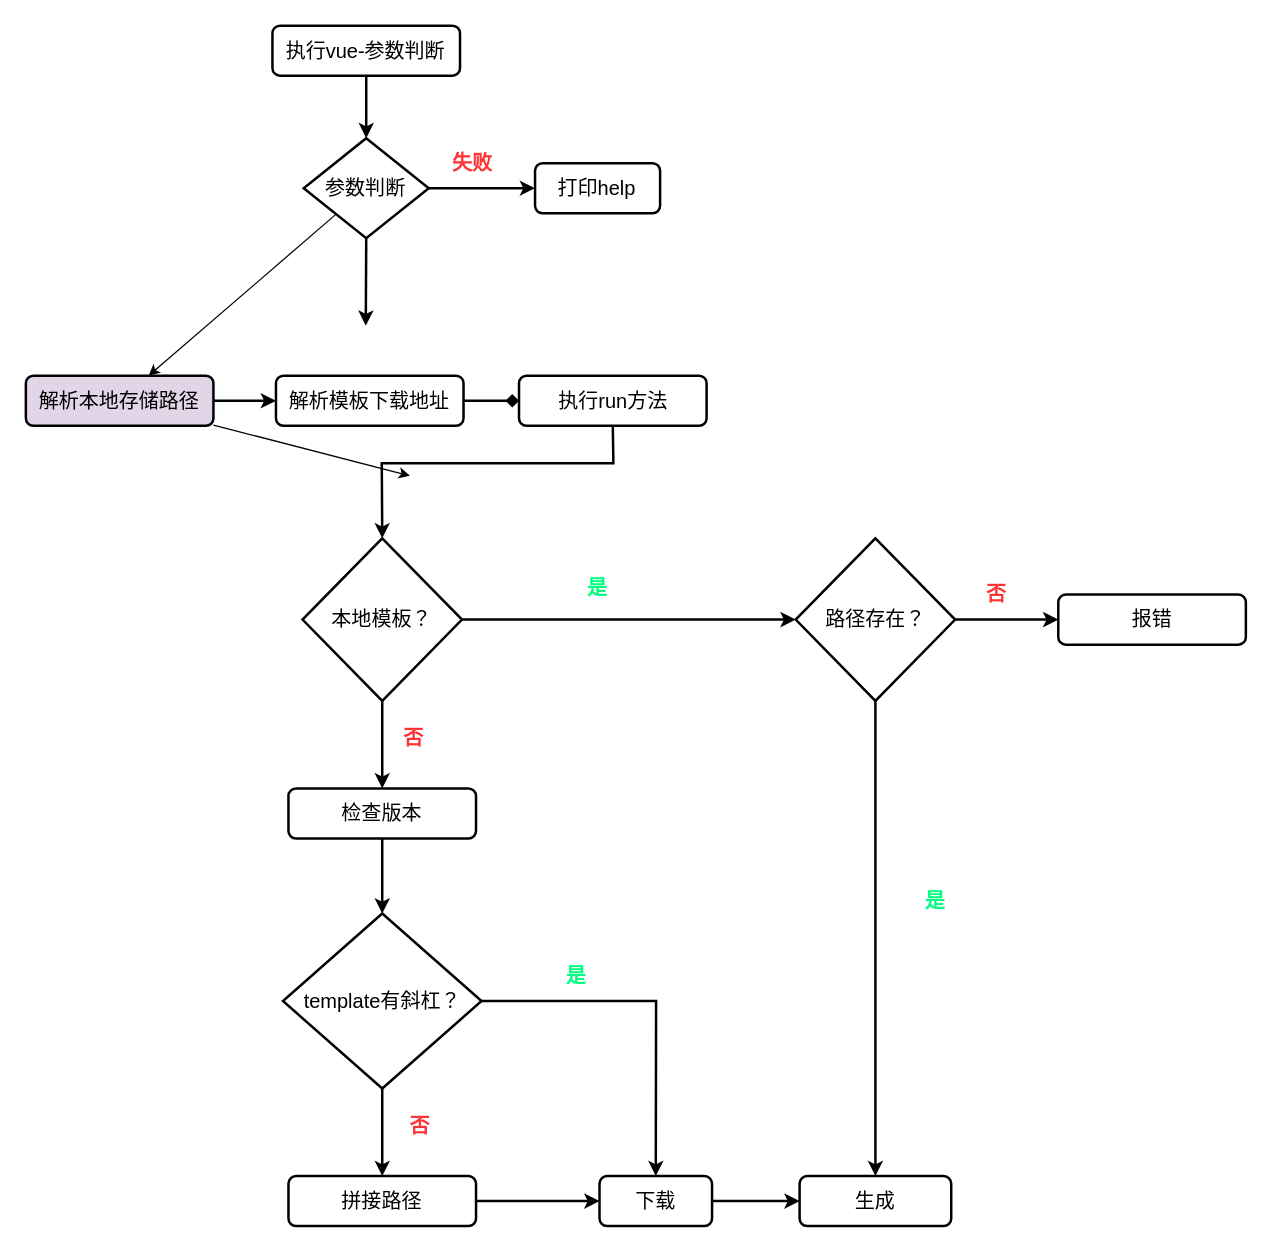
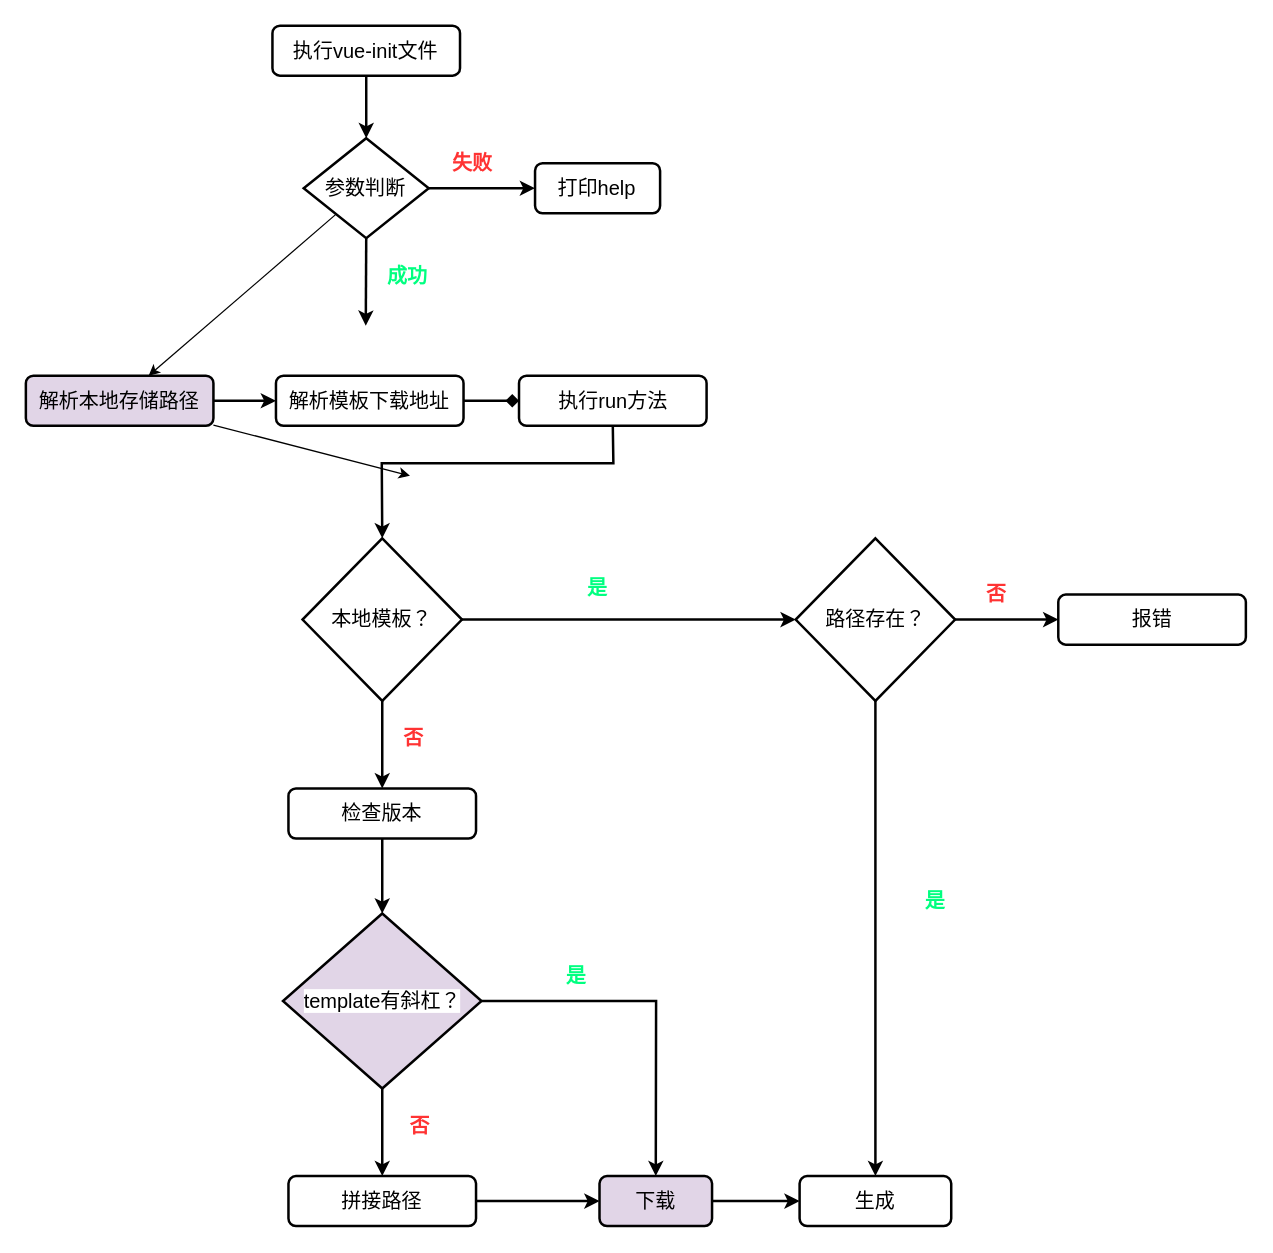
  <mxCell id="0" />
  <mxCell id="1" parent="0" />
- <mxCell id="2" value="执行vue-参数判断" style="rounded=1;whiteSpace=wrap;html=1;fontSize=16;fontColor=#000000;labelBackgroundColor=#FFFFFF;fillColor=#FFFFFF;strokeColor=#000000;strokeWidth=2;" vertex="1" parent="1"><mxGeometry x="217.37" y="20" width="150" height="40" as="geometry" /></mxCell>
+ <mxCell id="2" value="执行vue-init文件" style="rounded=1;whiteSpace=wrap;html=1;fontSize=16;fontColor=#000000;labelBackgroundColor=#FFFFFF;fillColor=#FFFFFF;strokeColor=#000000;strokeWidth=2;" vertex="1" parent="1"><mxGeometry x="217.37" y="20" width="150" height="40" as="geometry" /></mxCell>
  <mxCell id="3" value="" style="edgeStyle=none;html=1;" edge="1" parent="1" source="4" target="7"><mxGeometry relative="1" as="geometry" /></mxCell>
  <mxCell id="4" value="参数判断" style="rhombus;whiteSpace=wrap;html=1;rounded=0;fontSize=16;strokeWidth=2;strokeColor=#000000;fillColor=#FFFFFF;fontColor=#000000;" vertex="1" parent="1"><mxGeometry x="242.37" y="110" width="100" height="80" as="geometry" /></mxCell>
  <mxCell id="5" value="打印help" style="rounded=1;whiteSpace=wrap;html=1;fontColor=#000000;strokeColor=#000000;strokeWidth=2;fillColor=#FFFFFF;fontSize=16;" vertex="1" parent="1"><mxGeometry x="427.37" y="130" width="100" height="40" as="geometry" /></mxCell>
  <mxCell id="6" value="" style="edgeStyle=none;html=1;" edge="1" parent="1" source="7"><mxGeometry relative="1" as="geometry"><mxPoint x="327.35" y="380" as="targetPoint" /></mxGeometry></mxCell>
  <mxCell id="7" value="解析本地存储路径" style="whiteSpace=wrap;html=1;rounded=1;fontSize=16;fontColor=#000000;strokeColor=#000000;strokeWidth=2;fillColor=#e1d5e7;" vertex="1" parent="1"><mxGeometry x="20.18" y="300" width="150" height="40" as="geometry" /></mxCell>
  <mxCell id="8" value="" style="endArrow=classic;html=1;exitX=0.5;exitY=1;exitDx=0;exitDy=0;strokeColor=#000000;strokeWidth=2;" edge="1" parent="1" source="4"><mxGeometry width="50" height="50" relative="1" as="geometry"><mxPoint x="177.37" y="290" as="sourcePoint" /><mxPoint x="292" y="260" as="targetPoint" /></mxGeometry></mxCell>
+ <mxCell id="9" value="成功" style="text;html=1;fontSize=16;fontStyle=1;verticalAlign=middle;align=center;fontColor=#00FF80;" vertex="1" parent="1"><mxGeometry x="274.55" y="200" width="100" height="40" as="geometry" /></mxCell>
  <mxCell id="10" value="" style="endArrow=classic;html=1;fontSize=16;fontColor=#000000;strokeColor=#000000;entryX=0.5;entryY=0;entryDx=0;entryDy=0;exitX=0.5;exitY=1;exitDx=0;exitDy=0;rounded=0;strokeWidth=2;" edge="1" parent="1" source="2" target="4"><mxGeometry width="50" height="50" relative="1" as="geometry"><mxPoint x="177.37" y="190" as="sourcePoint" /><mxPoint x="227.37" y="140" as="targetPoint" /></mxGeometry></mxCell>
  <mxCell id="11" value="" style="endArrow=classic;html=1;fontSize=16;fontColor=#000000;strokeColor=#000000;entryX=0;entryY=0.5;entryDx=0;entryDy=0;exitX=1;exitY=0.5;exitDx=0;exitDy=0;strokeWidth=2;" edge="1" parent="1" source="4" target="5"><mxGeometry width="50" height="50" relative="1" as="geometry"><mxPoint x="407.37" y="260" as="sourcePoint" /><mxPoint x="457.37" y="210" as="targetPoint" /></mxGeometry></mxCell>
  <mxCell id="12" value="失败" style="text;strokeColor=none;fillColor=none;html=1;fontSize=16;fontStyle=1;verticalAlign=middle;align=center;fontColor=#FF3333;" vertex="1" parent="1"><mxGeometry x="327.37" y="110" width="100" height="40" as="geometry" /></mxCell>
  <mxCell id="13" value="" style="endArrow=classic;html=1;fontSize=16;fontColor=#00FF80;strokeColor=#000000;exitX=1;exitY=0.5;exitDx=0;exitDy=0;rounded=0;strokeWidth=2;entryX=0;entryY=0.5;entryDx=0;entryDy=0;" edge="1" parent="1" source="7" target="14"><mxGeometry width="50" height="50" relative="1" as="geometry"><mxPoint x="94.55" y="550" as="sourcePoint" /><mxPoint x="210.18" y="320" as="targetPoint" /></mxGeometry></mxCell>
  <mxCell id="14" value="解析模板下载地址" style="whiteSpace=wrap;html=1;rounded=1;fontSize=16;fontColor=#000000;strokeColor=#000000;strokeWidth=2;fillColor=#FFFFFF;" vertex="1" parent="1"><mxGeometry x="220.18" y="300" width="150" height="40" as="geometry" /></mxCell>
  <mxCell id="15" value="执行run方法" style="whiteSpace=wrap;html=1;rounded=1;fontSize=16;fontColor=#000000;strokeColor=#000000;strokeWidth=2;fillColor=#FFFFFF;" vertex="1" parent="1"><mxGeometry x="414.55" y="300" width="150" height="40" as="geometry" /></mxCell>
  <mxCell id="16" value="" style="endArrow=diamond;html=1;rounded=0;fontSize=16;fontColor=#000000;strokeColor=#000000;strokeWidth=2;entryX=0;entryY=0.5;entryDx=0;entryDy=0;exitX=1;exitY=0.5;exitDx=0;exitDy=0;" edge="1" parent="1" source="14" target="15"><mxGeometry width="50" height="50" relative="1" as="geometry"><mxPoint x="114.55" y="640" as="sourcePoint" /><mxPoint x="164.55" y="590" as="targetPoint" /></mxGeometry></mxCell>
  <mxCell id="17" value="本地模板？" style="rhombus;whiteSpace=wrap;html=1;rounded=0;labelBackgroundColor=#FFFFFF;fontSize=16;fontColor=#000000;strokeColor=#000000;strokeWidth=2;fillColor=#FFFFFF;" vertex="1" parent="1"><mxGeometry x="241.43" y="430" width="127.5" height="130" as="geometry" /></mxCell>
  <mxCell id="18" value="" style="endArrow=classic;html=1;rounded=0;fontSize=16;fontColor=#000000;strokeColor=#000000;strokeWidth=2;entryX=0.5;entryY=0;entryDx=0;entryDy=0;exitX=0.5;exitY=1;exitDx=0;exitDy=0;" edge="1" parent="1" source="15" target="17"><mxGeometry width="50" height="50" relative="1" as="geometry"><mxPoint x="130.17" y="630" as="sourcePoint" /><mxPoint x="180.17" y="580" as="targetPoint" /><Array as="points"><mxPoint x="490" y="370" /><mxPoint x="304.8" y="370" /></Array></mxGeometry></mxCell>
  <mxCell id="19" value="检查版本" style="whiteSpace=wrap;html=1;rounded=1;fontSize=16;fontColor=#000000;strokeColor=#000000;strokeWidth=2;fillColor=#FFFFFF;" vertex="1" parent="1"><mxGeometry x="230.17" y="630" width="150" height="40" as="geometry" /></mxCell>
  <mxCell id="20" value="" style="endArrow=classic;html=1;rounded=0;fontSize=16;fontColor=#000000;strokeColor=#000000;strokeWidth=2;entryX=0.5;entryY=0;entryDx=0;entryDy=0;" edge="1" parent="1" source="17" target="19"><mxGeometry width="50" height="50" relative="1" as="geometry"><mxPoint x="80.17" y="600" as="sourcePoint" /><mxPoint x="130.17" y="550" as="targetPoint" /></mxGeometry></mxCell>
  <mxCell id="21" value="否" style="text;strokeColor=none;fillColor=none;html=1;fontSize=16;fontStyle=1;verticalAlign=middle;align=center;rounded=0;labelBackgroundColor=#FFFFFF;fontColor=#FF3333;" vertex="1" parent="1"><mxGeometry x="280.17" y="570" width="100" height="40" as="geometry" /></mxCell>
  <mxCell id="22" value="路径存在？" style="rhombus;whiteSpace=wrap;html=1;rounded=0;labelBackgroundColor=#FFFFFF;fontSize=16;fontColor=#000000;strokeColor=#000000;strokeWidth=2;fillColor=#FFFFFF;" vertex="1" parent="1"><mxGeometry x="635.8" y="430" width="127.5" height="130" as="geometry" /></mxCell>
  <mxCell id="23" value="" style="endArrow=classic;html=1;rounded=0;fontSize=16;fontColor=#000000;strokeColor=#000000;strokeWidth=2;entryX=0;entryY=0.5;entryDx=0;entryDy=0;exitX=1;exitY=0.5;exitDx=0;exitDy=0;" edge="1" parent="1" source="17" target="22"><mxGeometry width="50" height="50" relative="1" as="geometry"><mxPoint x="50.17" y="630" as="sourcePoint" /><mxPoint x="100.17" y="580" as="targetPoint" /></mxGeometry></mxCell>
  <mxCell id="24" value="是" style="text;strokeColor=none;fillColor=none;html=1;fontSize=16;fontStyle=1;verticalAlign=middle;align=center;rounded=0;labelBackgroundColor=#FFFFFF;fontColor=#00FF80;" vertex="1" parent="1"><mxGeometry x="427.37" y="450" width="100" height="40" as="geometry" /></mxCell>
  <mxCell id="25" value="生成" style="whiteSpace=wrap;html=1;rounded=1;fontSize=16;fontColor=#000000;strokeColor=#000000;strokeWidth=2;fillColor=#FFFFFF;" vertex="1" parent="1"><mxGeometry x="638.93" y="940" width="121.25" height="40" as="geometry" /></mxCell>
  <mxCell id="26" value="" style="endArrow=classic;html=1;rounded=0;fontSize=16;fontColor=#000000;strokeColor=#000000;strokeWidth=2;entryX=0.5;entryY=0;entryDx=0;entryDy=0;exitX=0.5;exitY=1;exitDx=0;exitDy=0;" edge="1" parent="1" source="22" target="25"><mxGeometry width="50" height="50" relative="1" as="geometry"><mxPoint x="490.17" y="810" as="sourcePoint" /><mxPoint x="540.17" y="760" as="targetPoint" /></mxGeometry></mxCell>
  <mxCell id="27" value="是" style="text;strokeColor=none;fillColor=none;html=1;fontSize=16;fontStyle=1;verticalAlign=middle;align=center;rounded=0;labelBackgroundColor=#FFFFFF;fontColor=#00FF80;" vertex="1" parent="1"><mxGeometry x="697.05" y="700" width="100" height="40" as="geometry" /></mxCell>
  <mxCell id="28" value="报错" style="whiteSpace=wrap;html=1;rounded=1;fontSize=16;fontColor=#000000;strokeColor=#000000;strokeWidth=2;fillColor=#FFFFFF;" vertex="1" parent="1"><mxGeometry x="845.8" y="475" width="150" height="40" as="geometry" /></mxCell>
  <mxCell id="29" value="" style="endArrow=classic;html=1;rounded=0;fontSize=16;fontColor=#000000;strokeColor=#000000;strokeWidth=2;entryX=0;entryY=0.5;entryDx=0;entryDy=0;exitX=1;exitY=0.5;exitDx=0;exitDy=0;" edge="1" parent="1" source="22"><mxGeometry width="50" height="50" relative="1" as="geometry"><mxPoint x="677.05" y="400" as="sourcePoint" /><mxPoint x="845.8" y="495" as="targetPoint" /></mxGeometry></mxCell>
  <mxCell id="30" value="否" style="text;strokeColor=none;fillColor=none;html=1;fontSize=16;fontStyle=1;verticalAlign=middle;align=center;rounded=0;labelBackgroundColor=#FFFFFF;fontColor=#FF3333;" vertex="1" parent="1"><mxGeometry x="745.8" y="460" width="100" height="30" as="geometry" /></mxCell>
- <mxCell id="31" value="template有斜杠？" style="rhombus;whiteSpace=wrap;html=1;rounded=0;labelBackgroundColor=#FFFFFF;fontSize=16;fontColor=#000000;strokeColor=#000000;strokeWidth=2;fillColor=#FFFFFF;" vertex="1" parent="1"><mxGeometry x="225.8" y="730" width="158.75" height="140" as="geometry" /></mxCell>
+ <mxCell id="31" value="template有斜杠？" style="rhombus;whiteSpace=wrap;html=1;rounded=0;labelBackgroundColor=#FFFFFF;fontSize=16;fontColor=#000000;strokeColor=#000000;strokeWidth=2;fillColor=#e1d5e7;" vertex="1" parent="1"><mxGeometry x="225.8" y="730" width="158.75" height="140" as="geometry" /></mxCell>
  <mxCell id="32" value="拼接路径" style="whiteSpace=wrap;html=1;rounded=1;fontSize=16;fontColor=#000000;strokeColor=#000000;strokeWidth=2;fillColor=#FFFFFF;" vertex="1" parent="1"><mxGeometry x="230.18" y="940" width="150" height="40" as="geometry" /></mxCell>
  <mxCell id="33" value="" style="endArrow=classic;html=1;rounded=0;fontSize=16;fontColor=#000000;strokeColor=#000000;strokeWidth=2;entryX=0.5;entryY=0;entryDx=0;entryDy=0;exitX=0.5;exitY=1;exitDx=0;exitDy=0;" edge="1" parent="1" source="31" target="32"><mxGeometry width="50" height="50" relative="1" as="geometry"><mxPoint x="90.17" y="1010" as="sourcePoint" /><mxPoint x="140.17" y="960" as="targetPoint" /></mxGeometry></mxCell>
- <mxCell id="34" value="下载" style="whiteSpace=wrap;html=1;rounded=1;fontSize=16;fontColor=#000000;strokeColor=#000000;strokeWidth=2;fillColor=#FFFFFF;" vertex="1" parent="1"><mxGeometry x="478.92" y="940" width="90" height="40" as="geometry" /></mxCell>
+ <mxCell id="34" value="下载" style="whiteSpace=wrap;html=1;rounded=1;fontSize=16;fontColor=#000000;strokeColor=#000000;strokeWidth=2;fillColor=#e1d5e7;" vertex="1" parent="1"><mxGeometry x="478.92" y="940" width="90" height="40" as="geometry" /></mxCell>
  <mxCell id="35" value="" style="endArrow=classic;html=1;rounded=0;fontSize=16;fontColor=#000000;strokeColor=#000000;strokeWidth=2;entryX=0.5;entryY=0;entryDx=0;entryDy=0;exitX=1;exitY=0.5;exitDx=0;exitDy=0;" edge="1" parent="1" source="31" target="34"><mxGeometry width="50" height="50" relative="1" as="geometry"><mxPoint x="-9.83" y="870" as="sourcePoint" /><mxPoint x="40.17" y="820" as="targetPoint" /><Array as="points"><mxPoint x="524.17" y="800" /></Array></mxGeometry></mxCell>
  <mxCell id="36" value="" style="endArrow=classic;html=1;rounded=0;fontSize=16;fontColor=#000000;strokeColor=#000000;strokeWidth=2;entryX=0.5;entryY=0;entryDx=0;entryDy=0;exitX=0.5;exitY=1;exitDx=0;exitDy=0;" edge="1" parent="1" source="19" target="31"><mxGeometry width="50" height="50" relative="1" as="geometry"><mxPoint x="40.17" y="810" as="sourcePoint" /><mxPoint x="90.17" y="760" as="targetPoint" /></mxGeometry></mxCell>
  <mxCell id="37" value="是" style="text;strokeColor=none;fillColor=none;html=1;fontSize=16;fontStyle=1;verticalAlign=middle;align=center;rounded=0;labelBackgroundColor=#FFFFFF;fontColor=#00FF80;" vertex="1" parent="1"><mxGeometry x="410.17" y="760" width="100" height="40" as="geometry" /></mxCell>
  <mxCell id="38" value="否" style="text;strokeColor=none;fillColor=none;html=1;fontSize=16;fontStyle=1;verticalAlign=middle;align=center;rounded=0;labelBackgroundColor=#FFFFFF;fontColor=#FF3333;" vertex="1" parent="1"><mxGeometry x="284.55" y="880" width="100" height="40" as="geometry" /></mxCell>
  <mxCell id="39" value="" style="endArrow=classic;html=1;rounded=0;fontSize=16;fontColor=#000000;strokeColor=#000000;strokeWidth=2;entryX=0;entryY=0.5;entryDx=0;entryDy=0;exitX=1;exitY=0.5;exitDx=0;exitDy=0;" edge="1" parent="1" source="32" target="34"><mxGeometry width="50" height="50" relative="1" as="geometry"><mxPoint x="370.17" y="1110" as="sourcePoint" /><mxPoint x="420.17" y="1060" as="targetPoint" /></mxGeometry></mxCell>
  <mxCell id="40" value="" style="endArrow=classic;html=1;rounded=0;fontSize=16;fontColor=#000000;strokeColor=#000000;strokeWidth=2;entryX=0;entryY=0.5;entryDx=0;entryDy=0;exitX=1;exitY=0.5;exitDx=0;exitDy=0;" edge="1" parent="1" source="34" target="25"><mxGeometry width="50" height="50" relative="1" as="geometry"><mxPoint x="550.17" y="980" as="sourcePoint" /><mxPoint x="470.17" y="1040" as="targetPoint" /></mxGeometry></mxCell>
